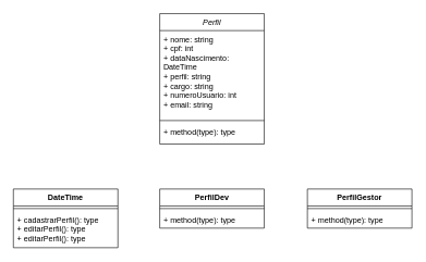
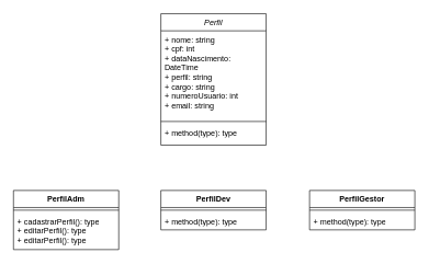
  <mxCell id="0" />
  <mxCell id="1" parent="0" />
- <mxCell id="2" value="DateTime" style="swimlane;fontStyle=1;align=center;verticalAlign=top;childLayout=stackLayout;horizontal=1;startSize=26;horizontalStack=0;resizeParent=1;resizeParentMax=0;resizeLast=0;collapsible=1;marginBottom=0;whiteSpace=wrap;html=1;" vertex="1" parent="1"><mxGeometry x="20" y="289" width="160" height="90" as="geometry" /></mxCell>
+ <mxCell id="2" value="PerfilAdm" style="swimlane;fontStyle=1;align=center;verticalAlign=top;childLayout=stackLayout;horizontal=1;startSize=26;horizontalStack=0;resizeParent=1;resizeParentMax=0;resizeLast=0;collapsible=1;marginBottom=0;whiteSpace=wrap;html=1;" vertex="1" parent="1"><mxGeometry x="20" y="289" width="160" height="90" as="geometry" /></mxCell>
  <mxCell id="3" value="" style="line;strokeWidth=1;fillColor=none;align=left;verticalAlign=middle;spacingTop=-1;spacingLeft=3;spacingRight=3;rotatable=0;labelPosition=right;points=[];portConstraint=eastwest;strokeColor=inherit;" vertex="1" parent="2"><mxGeometry y="26" width="160" height="8" as="geometry" /></mxCell>
  <mxCell id="4" value="+ cadastrarPerfil(): type&lt;br style=&quot;border-color: var(--border-color);&quot;&gt;+ editarPerfil(): type&lt;br style=&quot;border-color: var(--border-color);&quot;&gt;+ editarPerfil(): type" style="text;strokeColor=none;fillColor=none;align=left;verticalAlign=top;spacingLeft=4;spacingRight=4;overflow=hidden;rotatable=0;points=[[0,0.5],[1,0.5]];portConstraint=eastwest;whiteSpace=wrap;html=1;" vertex="1" parent="2"><mxGeometry y="34" width="160" height="56" as="geometry" /></mxCell>
  <mxCell id="5" value="PerfilDev" style="swimlane;fontStyle=1;align=center;verticalAlign=top;childLayout=stackLayout;horizontal=1;startSize=26;horizontalStack=0;resizeParent=1;resizeParentMax=0;resizeLast=0;collapsible=1;marginBottom=0;whiteSpace=wrap;html=1;" vertex="1" parent="1"><mxGeometry x="244" y="289" width="160" height="60" as="geometry" /></mxCell>
  <mxCell id="6" value="" style="line;strokeWidth=1;fillColor=none;align=left;verticalAlign=middle;spacingTop=-1;spacingLeft=3;spacingRight=3;rotatable=0;labelPosition=right;points=[];portConstraint=eastwest;strokeColor=inherit;" vertex="1" parent="5"><mxGeometry y="26" width="160" height="8" as="geometry" /></mxCell>
  <mxCell id="7" value="+ method(type): type" style="text;strokeColor=none;fillColor=none;align=left;verticalAlign=top;spacingLeft=4;spacingRight=4;overflow=hidden;rotatable=0;points=[[0,0.5],[1,0.5]];portConstraint=eastwest;whiteSpace=wrap;html=1;" vertex="1" parent="5"><mxGeometry y="34" width="160" height="26" as="geometry" /></mxCell>
  <mxCell id="8" value="PerfilGestor" style="swimlane;fontStyle=1;align=center;verticalAlign=top;childLayout=stackLayout;horizontal=1;startSize=26;horizontalStack=0;resizeParent=1;resizeParentMax=0;resizeLast=0;collapsible=1;marginBottom=0;whiteSpace=wrap;html=1;" vertex="1" parent="1"><mxGeometry x="470" y="289" width="160" height="60" as="geometry" /></mxCell>
  <mxCell id="9" value="" style="line;strokeWidth=1;fillColor=none;align=left;verticalAlign=middle;spacingTop=-1;spacingLeft=3;spacingRight=3;rotatable=0;labelPosition=right;points=[];portConstraint=eastwest;strokeColor=inherit;" vertex="1" parent="8"><mxGeometry y="26" width="160" height="8" as="geometry" /></mxCell>
  <mxCell id="10" value="+ method(type): type" style="text;strokeColor=none;fillColor=none;align=left;verticalAlign=top;spacingLeft=4;spacingRight=4;overflow=hidden;rotatable=0;points=[[0,0.5],[1,0.5]];portConstraint=eastwest;whiteSpace=wrap;html=1;" vertex="1" parent="8"><mxGeometry y="34" width="160" height="26" as="geometry" /></mxCell>
  <mxCell id="11" value="&lt;i style=&quot;font-weight: normal;&quot;&gt;Perfil&lt;/i&gt;" style="swimlane;fontStyle=1;align=center;verticalAlign=top;childLayout=stackLayout;horizontal=1;startSize=26;horizontalStack=0;resizeParent=1;resizeParentMax=0;resizeLast=0;collapsible=1;marginBottom=0;whiteSpace=wrap;html=1;" vertex="1" parent="1"><mxGeometry x="244" y="20" width="160" height="200" as="geometry" /></mxCell>
  <mxCell id="12" value="+ nome: string&lt;br style=&quot;border-color: var(--border-color);&quot;&gt;+ cpf: int&lt;br style=&quot;border-color: var(--border-color);&quot;&gt;+ dataNascimento: DateTime&lt;br style=&quot;border-color: var(--border-color);&quot;&gt;+ perfil: string&lt;br style=&quot;border-color: var(--border-color);&quot;&gt;+ cargo: string&lt;br style=&quot;border-color: var(--border-color);&quot;&gt;+ numeroUsuario: int&lt;br style=&quot;border-color: var(--border-color);&quot;&gt;+ email: string" style="text;strokeColor=none;fillColor=none;align=left;verticalAlign=top;spacingLeft=4;spacingRight=4;overflow=hidden;rotatable=0;points=[[0,0.5],[1,0.5]];portConstraint=eastwest;whiteSpace=wrap;html=1;" vertex="1" parent="11"><mxGeometry y="26" width="160" height="134" as="geometry" /></mxCell>
  <mxCell id="13" value="" style="line;strokeWidth=1;fillColor=none;align=left;verticalAlign=middle;spacingTop=-1;spacingLeft=3;spacingRight=3;rotatable=0;labelPosition=right;points=[];portConstraint=eastwest;strokeColor=inherit;" vertex="1" parent="11"><mxGeometry y="160" width="160" height="8" as="geometry" /></mxCell>
  <mxCell id="14" value="+ method(type): type" style="text;strokeColor=none;fillColor=none;align=left;verticalAlign=top;spacingLeft=4;spacingRight=4;overflow=hidden;rotatable=0;points=[[0,0.5],[1,0.5]];portConstraint=eastwest;whiteSpace=wrap;html=1;" vertex="1" parent="11"><mxGeometry y="168" width="160" height="32" as="geometry" /></mxCell>
